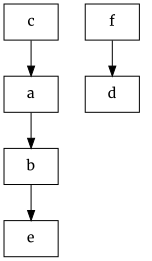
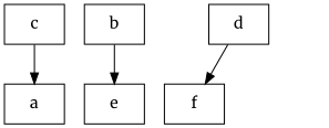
  digraph {
    fontname=Merriweather
    ordering=out
    node [fontname=Merriweather shape=box]
    edge [fontname=Merriweather]
    a
    b
    e
    c
    d
    f
    blank [style=invis shape=""]
-   a -> b
    b -> e
    c -> a
-   f -> d
+   d -> f
    d -> blank [style=invis]
  }
